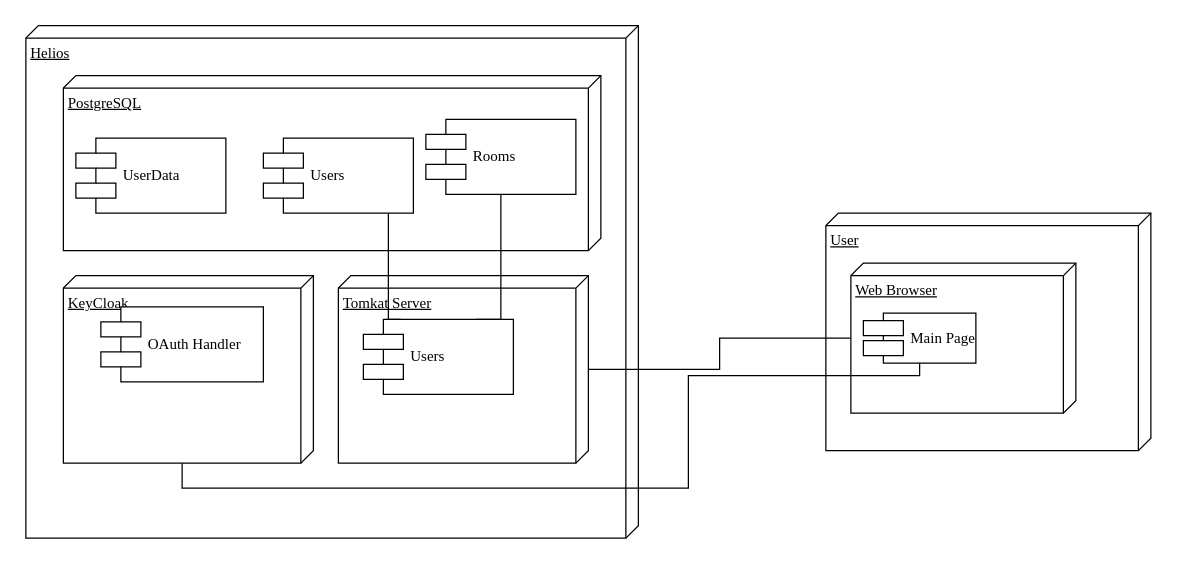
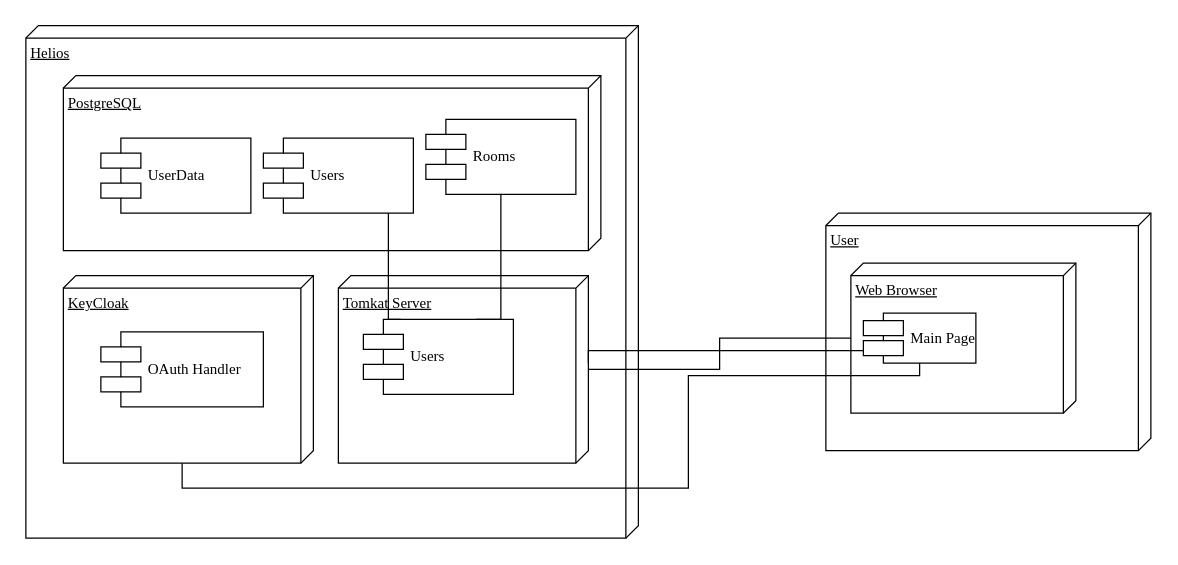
  <mxCell id="0" />
  <mxCell id="1" parent="0" />
  <mxCell id="2" value="User" style="verticalAlign=top;align=left;spacingTop=8;spacingLeft=2;spacingRight=12;shape=cube;size=10;direction=south;fontStyle=4;html=1;rounded=0;shadow=0;comic=0;labelBackgroundColor=none;strokeWidth=1;fontFamily=Verdana;fontSize=12" parent="1" vertex="1"><mxGeometry x="660" y="170" width="260" height="190" as="geometry" /></mxCell>
  <mxCell id="3" value="Module" style="shape=component;align=left;spacingLeft=36;rounded=0;shadow=0;comic=0;labelBackgroundColor=none;strokeWidth=1;fontFamily=Verdana;fontSize=12;html=1;" parent="1" vertex="1"><mxGeometry x="260" y="330" width="120" height="60" as="geometry" /></mxCell>
  <mxCell id="4" value="Helios" style="verticalAlign=top;align=left;spacingTop=8;spacingLeft=2;spacingRight=12;shape=cube;size=10;direction=south;fontStyle=4;html=1;rounded=0;shadow=0;comic=0;labelBackgroundColor=none;strokeWidth=1;fontFamily=Verdana;fontSize=12" vertex="1" parent="1"><mxGeometry x="20" y="20" width="490" height="410" as="geometry" /></mxCell>
  <mxCell id="5" value="PostgreSQL" style="verticalAlign=top;align=left;spacingTop=8;spacingLeft=2;spacingRight=12;shape=cube;size=10;direction=south;fontStyle=4;html=1;rounded=0;shadow=0;comic=0;labelBackgroundColor=none;strokeWidth=1;fontFamily=Verdana;fontSize=12" vertex="1" parent="1"><mxGeometry x="50" y="60" width="430" height="140" as="geometry" /></mxCell>
  <mxCell id="6" value="Rooms" style="shape=component;align=left;spacingLeft=36;rounded=0;shadow=0;comic=0;labelBackgroundColor=none;strokeWidth=1;fontFamily=Verdana;fontSize=12;html=1;" vertex="1" parent="1"><mxGeometry x="340" y="95" width="120" height="60" as="geometry" /></mxCell>
  <mxCell id="7" style="edgeStyle=orthogonalEdgeStyle;rounded=0;orthogonalLoop=1;jettySize=auto;html=1;endArrow=none;endFill=0;" edge="1" parent="1" source="8" target="16"><mxGeometry relative="1" as="geometry" /></mxCell>
  <mxCell id="8" value="Tomkat Server" style="verticalAlign=top;align=left;spacingTop=8;spacingLeft=2;spacingRight=12;shape=cube;size=10;direction=south;fontStyle=4;html=1;rounded=0;shadow=0;comic=0;labelBackgroundColor=none;strokeWidth=1;fontFamily=Verdana;fontSize=12" vertex="1" parent="1"><mxGeometry x="270" y="220" width="200" height="150" as="geometry" /></mxCell>
  <mxCell id="9" value="Users" style="shape=component;align=left;spacingLeft=36;rounded=0;shadow=0;comic=0;labelBackgroundColor=none;strokeWidth=1;fontFamily=Verdana;fontSize=12;html=1;" vertex="1" parent="1"><mxGeometry x="290" y="255" width="120" height="60" as="geometry" /></mxCell>
- <mxCell id="10" value="UserData" style="shape=component;align=left;spacingLeft=36;rounded=0;shadow=0;comic=0;labelBackgroundColor=none;strokeWidth=1;fontFamily=Verdana;fontSize=12;html=1;" vertex="1" parent="1"><mxGeometry x="60" y="110" width="120" height="60" as="geometry" /></mxCell>
+ <mxCell id="10" value="UserData" style="shape=component;align=left;spacingLeft=36;rounded=0;shadow=0;comic=0;labelBackgroundColor=none;strokeWidth=1;fontFamily=Verdana;fontSize=12;html=1;" vertex="1" parent="1"><mxGeometry x="80" y="110" width="120" height="60" as="geometry" /></mxCell>
  <mxCell id="11" value="KeyCloak" style="verticalAlign=top;align=left;spacingTop=8;spacingLeft=2;spacingRight=12;shape=cube;size=10;direction=south;fontStyle=4;html=1;rounded=0;shadow=0;comic=0;labelBackgroundColor=none;strokeWidth=1;fontFamily=Verdana;fontSize=12" vertex="1" parent="1"><mxGeometry x="50" y="220" width="200" height="150" as="geometry" /></mxCell>
- <mxCell id="12" value="OAuth Handler" style="shape=component;align=left;spacingLeft=36;rounded=0;shadow=0;comic=0;labelBackgroundColor=none;strokeWidth=1;fontFamily=Verdana;fontSize=12;html=1;" vertex="1" parent="1"><mxGeometry x="80" y="245" width="130" height="60" as="geometry" /></mxCell>
+ <mxCell id="12" value="OAuth Handler" style="shape=component;align=left;spacingLeft=36;rounded=0;shadow=0;comic=0;labelBackgroundColor=none;strokeWidth=1;fontFamily=Verdana;fontSize=12;html=1;" vertex="1" parent="1"><mxGeometry x="80" y="265" width="130" height="60" as="geometry" /></mxCell>
  <mxCell id="13" value="Users" style="shape=component;align=left;spacingLeft=36;rounded=0;shadow=0;comic=0;labelBackgroundColor=none;strokeWidth=1;fontFamily=Verdana;fontSize=12;html=1;" vertex="1" parent="1"><mxGeometry x="210" y="110" width="120" height="60" as="geometry" /></mxCell>
  <mxCell id="14" style="edgeStyle=orthogonalEdgeStyle;rounded=0;orthogonalLoop=1;jettySize=auto;html=1;endArrow=none;endFill=0;entryX=0.25;entryY=0;entryDx=0;entryDy=0;" edge="1" parent="1" source="13" target="9"><mxGeometry relative="1" as="geometry"><mxPoint x="310" y="230" as="targetPoint" /><Array as="points"><mxPoint x="310" y="255" /></Array></mxGeometry></mxCell>
  <mxCell id="15" style="edgeStyle=orthogonalEdgeStyle;rounded=0;orthogonalLoop=1;jettySize=auto;html=1;entryX=0.5;entryY=1;entryDx=0;entryDy=0;endArrow=none;endFill=0;exitX=0.75;exitY=0;exitDx=0;exitDy=0;" edge="1" parent="1" source="9" target="6"><mxGeometry relative="1" as="geometry"><Array as="points"><mxPoint x="400" y="255" /></Array></mxGeometry></mxCell>
  <mxCell id="16" value="Web Browser" style="verticalAlign=top;align=left;spacingTop=8;spacingLeft=2;spacingRight=12;shape=cube;size=10;direction=south;fontStyle=4;html=1;rounded=0;shadow=0;comic=0;labelBackgroundColor=none;strokeWidth=1;fontFamily=Verdana;fontSize=12" vertex="1" parent="1"><mxGeometry x="680" y="210" width="180" height="120" as="geometry" /></mxCell>
  <mxCell id="17" value="Main Page" style="shape=component;align=left;spacingLeft=36;rounded=0;shadow=0;comic=0;labelBackgroundColor=none;strokeWidth=1;fontFamily=Verdana;fontSize=12;html=1;" vertex="1" parent="1"><mxGeometry x="690" y="250" width="90" height="40" as="geometry" /></mxCell>
+ <mxCell id="18" style="edgeStyle=orthogonalEdgeStyle;rounded=0;orthogonalLoop=1;jettySize=auto;html=1;entryX=0;entryY=0;entryDx=70;entryDy=0;entryPerimeter=0;endArrow=none;endFill=0;" edge="1" parent="1" source="17" target="8"><mxGeometry relative="1" as="geometry"><Array as="points"><mxPoint x="470" y="280" /></Array></mxGeometry></mxCell>
  <mxCell id="19" style="edgeStyle=orthogonalEdgeStyle;rounded=0;orthogonalLoop=1;jettySize=auto;html=1;entryX=0;entryY=0;entryDx=150;entryDy=105;entryPerimeter=0;endArrow=none;endFill=0;" edge="1" parent="1" source="17" target="11"><mxGeometry relative="1" as="geometry"><Array as="points"><mxPoint x="550" y="300" /><mxPoint x="550" y="390" /><mxPoint x="145" y="390" /></Array></mxGeometry></mxCell>
